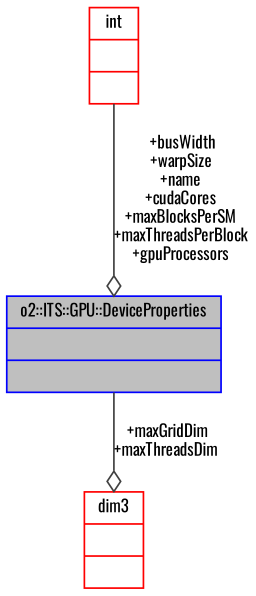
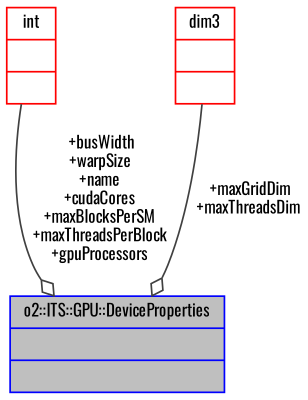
  digraph {
    fontname=Oswald
    node [color=red fontname=Oswald fontsize=10 shape=record]
    edge [arrowhead=odiamond color=grey25 fontname=Oswald fontsize=10 labelfontname=Helvetica labelfontsize=10 style=solid]
    n1 [color=blue fillcolor=grey75 fontcolor=black height=0.2 label="{o2::ITS::GPU::DeviceProperties\n||}" style=filled width=0.4]
    n2 [height=0.2 label="{int\n||}" width=0.4]
    n3 [height=0.2 label="{dim3\n||}" width=0.4]
    n2 -> n1 [label=" +busWidth\n+warpSize\n+name\n+cudaCores\n+maxBlocksPerSM\n+maxThreadsPerBlock\n+gpuProcessors"]
-   n1 -> n3 [label=" +maxGridDim\n+maxThreadsDim"]
+   n3 -> n1 [label=" +maxGridDim\n+maxThreadsDim"]
  }
